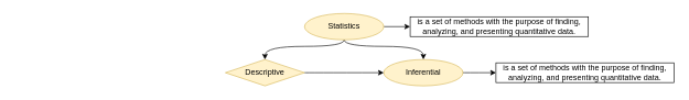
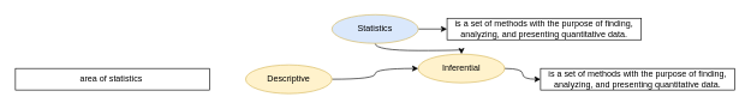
  <mxCell id="0" />
  <mxCell id="1" parent="0" />
  <mxCell id="2" value="" style="edgeStyle=orthogonalEdgeStyle;rounded=0;orthogonalLoop=1;jettySize=auto;html=1;" edge="1" parent="1" source="5" target="6"><mxGeometry relative="1" as="geometry" /></mxCell>
- <mxCell id="3" style="edgeStyle=orthogonalEdgeStyle;curved=1;rounded=0;orthogonalLoop=1;jettySize=auto;html=1;entryX=0.5;entryY=0;entryDx=0;entryDy=0;" edge="1" parent="1" source="5" target="10"><mxGeometry relative="1" as="geometry"><Array as="points"><mxPoint x="520" y="70" /><mxPoint x="400" y="70" /></Array></mxGeometry></mxCell>
  <mxCell id="4" style="edgeStyle=orthogonalEdgeStyle;curved=1;rounded=0;orthogonalLoop=1;jettySize=auto;html=1;entryX=0.5;entryY=0;entryDx=0;entryDy=0;" edge="1" parent="1" source="5" target="8"><mxGeometry relative="1" as="geometry"><Array as="points"><mxPoint x="520" y="70" /><mxPoint x="640" y="70" /></Array></mxGeometry></mxCell>
- <mxCell id="5" value="Statistics" style="ellipse;whiteSpace=wrap;html=1;fillColor=#fff2cc;strokeColor=#d6b656;" vertex="1" parent="1"><mxGeometry x="460" y="20" width="120" height="40" as="geometry" /></mxCell>
+ <mxCell id="5" value="Statistics" style="ellipse;whiteSpace=wrap;html=1;fillColor=#dae8fc;strokeColor=#d6b656;" vertex="1" parent="1"><mxGeometry x="460" y="20" width="120" height="40" as="geometry" /></mxCell>
  <mxCell id="6" value="is a set of methods with the purpose of finding, analyzing, and presenting quantitative data." style="rounded=0;whiteSpace=wrap;html=1;" vertex="1" parent="1"><mxGeometry x="620" y="25" width="270" height="30" as="geometry" /></mxCell>
  <mxCell id="7" style="edgeStyle=orthogonalEdgeStyle;curved=1;rounded=0;orthogonalLoop=1;jettySize=auto;html=1;" edge="1" parent="1" source="8" target="12"><mxGeometry relative="1" as="geometry" /></mxCell>
- <mxCell id="8" value="Inferential" style="ellipse;whiteSpace=wrap;html=1;fillColor=#fff2cc;strokeColor=#d6b656;" vertex="1" parent="1"><mxGeometry x="580" y="90" width="120" height="40" as="geometry" /></mxCell>
+ <mxCell id="8" value="Inferential" style="ellipse;whiteSpace=wrap;html=1;fillColor=#fff2cc;strokeColor=#d6b656;" vertex="1" parent="1"><mxGeometry x="580" y="75" width="120" height="40" as="geometry" /></mxCell>
  <mxCell id="9" style="edgeStyle=orthogonalEdgeStyle;curved=1;rounded=0;orthogonalLoop=1;jettySize=auto;html=1;" edge="1" parent="1" source="10" target="8"><mxGeometry relative="1" as="geometry" /></mxCell>
- <mxCell id="10" value="Descriptive" style="rhombus;whiteSpace=wrap;html=1;fillColor=#fff2cc;strokeColor=#d6b656;" vertex="1" parent="1"><mxGeometry x="340" y="90" width="120" height="40" as="geometry" /></mxCell>
+ <mxCell id="10" value="Descriptive" style="ellipse;whiteSpace=wrap;html=1;fillColor=#fff2cc;strokeColor=#d6b656;" vertex="1" parent="1"><mxGeometry x="340" y="90" width="120" height="40" as="geometry" /></mxCell>
+ <mxCell id="11" value="area of statistics&amp;nbsp;" style="rounded=0;whiteSpace=wrap;html=1;" vertex="1" parent="1"><mxGeometry x="20" y="95" width="270" height="30" as="geometry" /></mxCell>
  <mxCell id="12" value="is a set of methods with the purpose of finding, analyzing, and presenting quantitative data." style="rounded=0;whiteSpace=wrap;html=1;" vertex="1" parent="1"><mxGeometry x="750" y="95" width="270" height="30" as="geometry" /></mxCell>
